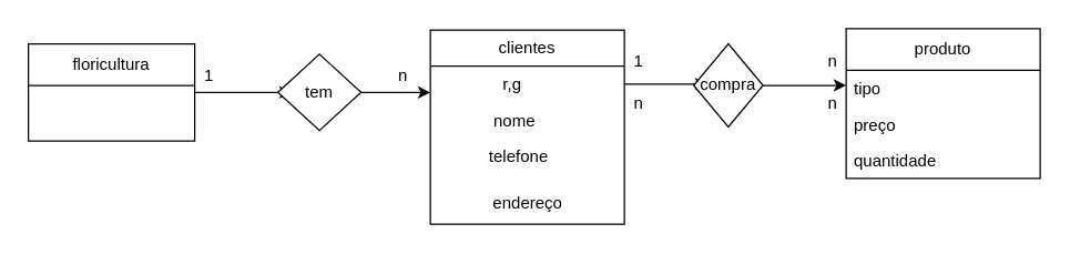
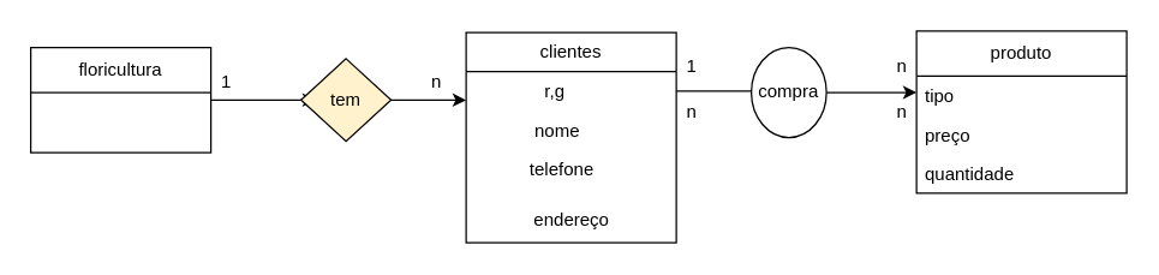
  <mxCell id="0" />
  <mxCell id="1" parent="0" />
  <mxCell id="2" style="edgeStyle=orthogonalEdgeStyle;rounded=0;orthogonalLoop=1;jettySize=auto;html=1;exitX=1;exitY=0.5;exitDx=0;exitDy=0;" edge="1" parent="1" source="3"><mxGeometry relative="1" as="geometry"><mxPoint x="210" y="66" as="targetPoint" /></mxGeometry></mxCell>
  <mxCell id="3" value="floricultura" style="swimlane;fontStyle=0;childLayout=stackLayout;horizontal=1;startSize=30;fillColor=none;horizontalStack=0;resizeParent=1;resizeParentMax=0;resizeLast=0;collapsible=1;marginBottom=0;whiteSpace=wrap;html=1;" vertex="1" parent="1"><mxGeometry x="20" y="31" width="120" height="70" as="geometry" /></mxCell>
  <mxCell id="4" style="edgeStyle=orthogonalEdgeStyle;rounded=0;orthogonalLoop=1;jettySize=auto;html=1;exitX=1;exitY=0.5;exitDx=0;exitDy=0;" edge="1" parent="1" source="5"><mxGeometry relative="1" as="geometry"><mxPoint x="310" y="66.1" as="targetPoint" /></mxGeometry></mxCell>
- <mxCell id="5" value="tem" style="rhombus;whiteSpace=wrap;html=1;" vertex="1" parent="1"><mxGeometry x="200" y="38.5" width="60" height="55" as="geometry" /></mxCell>
+ <mxCell id="5" value="tem" style="rhombus;whiteSpace=wrap;html=1;fillColor=#fff2cc;" vertex="1" parent="1"><mxGeometry x="200" y="38.5" width="60" height="55" as="geometry" /></mxCell>
  <mxCell id="6" value="clientes" style="swimlane;fontStyle=0;childLayout=stackLayout;horizontal=1;startSize=26;fillColor=none;horizontalStack=0;resizeParent=1;resizeParentMax=0;resizeLast=0;collapsible=1;marginBottom=0;whiteSpace=wrap;html=1;" vertex="1" parent="1"><mxGeometry x="310" y="21" width="140" height="140" as="geometry" /></mxCell>
  <mxCell id="7" style="edgeStyle=orthogonalEdgeStyle;rounded=0;orthogonalLoop=1;jettySize=auto;html=1;exitX=1;exitY=0.5;exitDx=0;exitDy=0;" edge="1" parent="6" source="8"><mxGeometry relative="1" as="geometry"><mxPoint x="200" y="39" as="targetPoint" /></mxGeometry></mxCell>
  <mxCell id="8" value="&amp;nbsp;&amp;nbsp;&amp;nbsp;&amp;nbsp;&amp;nbsp;&amp;nbsp;&amp;nbsp;&amp;nbsp;&amp;nbsp;&amp;nbsp;&amp;nbsp;&amp;nbsp;&amp;nbsp; r,g" style="text;strokeColor=none;fillColor=none;align=left;verticalAlign=top;spacingLeft=4;spacingRight=4;overflow=hidden;rotatable=0;points=[[0,0.5],[1,0.5]];portConstraint=eastwest;whiteSpace=wrap;html=1;" vertex="1" parent="6"><mxGeometry y="26" width="140" height="26" as="geometry" /></mxCell>
  <mxCell id="9" value="&amp;nbsp;&amp;nbsp;&amp;nbsp;&amp;nbsp;&amp;nbsp;&amp;nbsp;&amp;nbsp;&amp;nbsp;&amp;nbsp;&amp;nbsp;&amp;nbsp; nome" style="text;strokeColor=none;fillColor=none;align=left;verticalAlign=top;spacingLeft=4;spacingRight=4;overflow=hidden;rotatable=0;points=[[0,0.5],[1,0.5]];portConstraint=eastwest;whiteSpace=wrap;html=1;" vertex="1" parent="6"><mxGeometry y="52" width="140" height="26" as="geometry" /></mxCell>
  <mxCell id="10" value="&amp;nbsp;&amp;nbsp;&amp;nbsp;&amp;nbsp;&amp;nbsp;&amp;nbsp;&amp;nbsp;&amp;nbsp;&amp;nbsp;&amp;nbsp; telefone" style="text;strokeColor=none;fillColor=none;align=left;verticalAlign=top;spacingLeft=4;spacingRight=4;overflow=hidden;rotatable=0;points=[[0,0.5],[1,0.5]];portConstraint=eastwest;whiteSpace=wrap;html=1;" vertex="1" parent="6"><mxGeometry y="78" width="140" height="32" as="geometry" /></mxCell>
  <mxCell id="11" value="endereço" style="text;html=1;align=center;verticalAlign=middle;resizable=0;points=[];autosize=1;strokeColor=none;fillColor=none;" vertex="1" parent="6"><mxGeometry y="110" width="140" height="30" as="geometry" /></mxCell>
  <mxCell id="12" style="edgeStyle=orthogonalEdgeStyle;rounded=0;orthogonalLoop=1;jettySize=auto;html=1;exitX=1;exitY=0.5;exitDx=0;exitDy=0;" edge="1" parent="1" source="13"><mxGeometry relative="1" as="geometry"><mxPoint x="610" y="61" as="targetPoint" /></mxGeometry></mxCell>
- <mxCell id="13" value="compra" style="rhombus;whiteSpace=wrap;html=1;" vertex="1" parent="1"><mxGeometry x="500" y="31" width="50" height="60" as="geometry" /></mxCell>
+ <mxCell id="13" value="compra" style="ellipse;whiteSpace=wrap;html=1;" vertex="1" parent="1"><mxGeometry x="500" y="31" width="50" height="60" as="geometry" /></mxCell>
  <mxCell id="14" value="1" style="text;html=1;align=center;verticalAlign=middle;resizable=0;points=[];autosize=1;strokeColor=none;fillColor=none;" vertex="1" parent="1"><mxGeometry x="445" y="29" width="30" height="30" as="geometry" /></mxCell>
  <mxCell id="15" value="n" style="text;html=1;align=center;verticalAlign=middle;resizable=0;points=[];autosize=1;strokeColor=none;fillColor=none;" vertex="1" parent="1"><mxGeometry x="445" y="59" width="30" height="30" as="geometry" /></mxCell>
  <mxCell id="16" value="n" style="text;html=1;align=center;verticalAlign=middle;resizable=0;points=[];autosize=1;strokeColor=none;fillColor=none;" vertex="1" parent="1"><mxGeometry x="275" y="39" width="30" height="30" as="geometry" /></mxCell>
  <mxCell id="17" value="1" style="text;html=1;align=center;verticalAlign=middle;resizable=0;points=[];autosize=1;strokeColor=none;fillColor=none;" vertex="1" parent="1"><mxGeometry x="135" y="39" width="30" height="30" as="geometry" /></mxCell>
  <mxCell id="18" value="produto" style="swimlane;fontStyle=0;childLayout=stackLayout;horizontal=1;startSize=30;fillColor=none;horizontalStack=0;resizeParent=1;resizeParentMax=0;resizeLast=0;collapsible=1;marginBottom=0;whiteSpace=wrap;html=1;" vertex="1" parent="1"><mxGeometry x="610" y="20" width="140" height="108" as="geometry" /></mxCell>
  <mxCell id="19" value="tipo" style="text;strokeColor=none;fillColor=none;align=left;verticalAlign=top;spacingLeft=4;spacingRight=4;overflow=hidden;rotatable=0;points=[[0,0.5],[1,0.5]];portConstraint=eastwest;whiteSpace=wrap;html=1;" vertex="1" parent="18"><mxGeometry y="30" width="140" height="26" as="geometry" /></mxCell>
  <mxCell id="20" value="preço" style="text;strokeColor=none;fillColor=none;align=left;verticalAlign=top;spacingLeft=4;spacingRight=4;overflow=hidden;rotatable=0;points=[[0,0.5],[1,0.5]];portConstraint=eastwest;whiteSpace=wrap;html=1;" vertex="1" parent="18"><mxGeometry y="56" width="140" height="26" as="geometry" /></mxCell>
  <mxCell id="21" value="quantidade" style="text;strokeColor=none;fillColor=none;align=left;verticalAlign=top;spacingLeft=4;spacingRight=4;overflow=hidden;rotatable=0;points=[[0,0.5],[1,0.5]];portConstraint=eastwest;whiteSpace=wrap;html=1;" vertex="1" parent="18"><mxGeometry y="82" width="140" height="26" as="geometry" /></mxCell>
  <mxCell id="22" value="n" style="text;html=1;align=center;verticalAlign=middle;resizable=0;points=[];autosize=1;strokeColor=none;fillColor=none;" vertex="1" parent="1"><mxGeometry x="585" y="29" width="30" height="30" as="geometry" /></mxCell>
  <mxCell id="23" value="n" style="text;html=1;align=center;verticalAlign=middle;resizable=0;points=[];autosize=1;strokeColor=none;fillColor=none;" vertex="1" parent="1"><mxGeometry x="585" y="59" width="30" height="30" as="geometry" /></mxCell>
